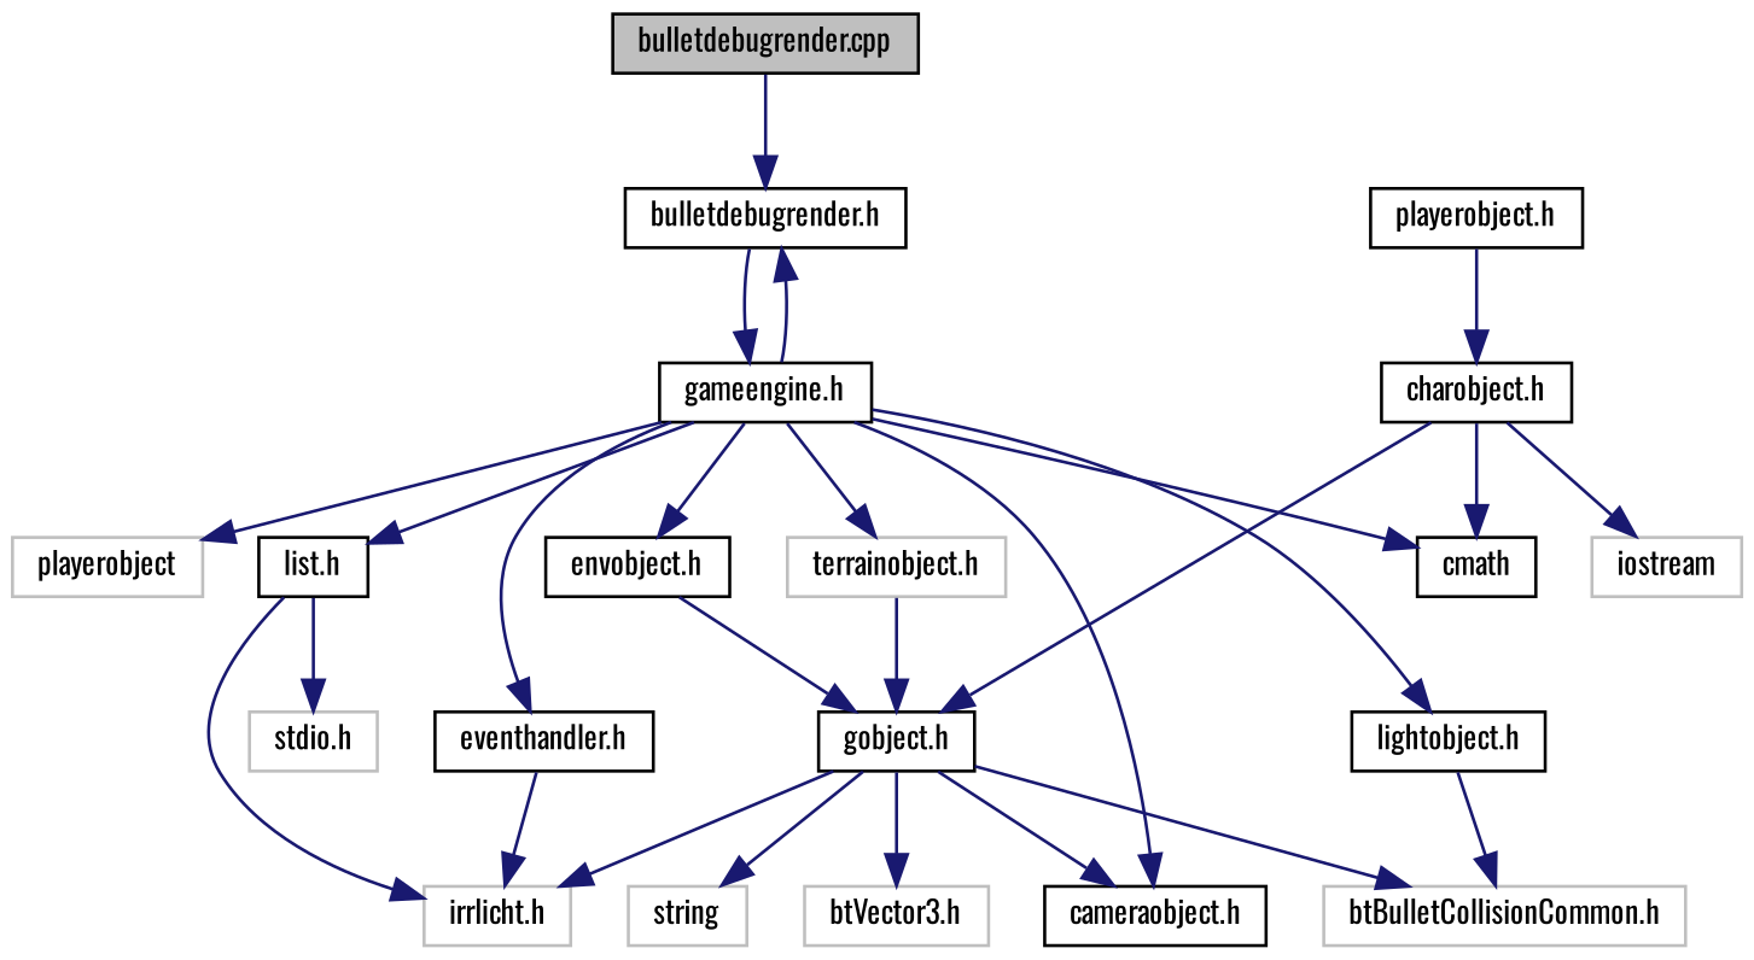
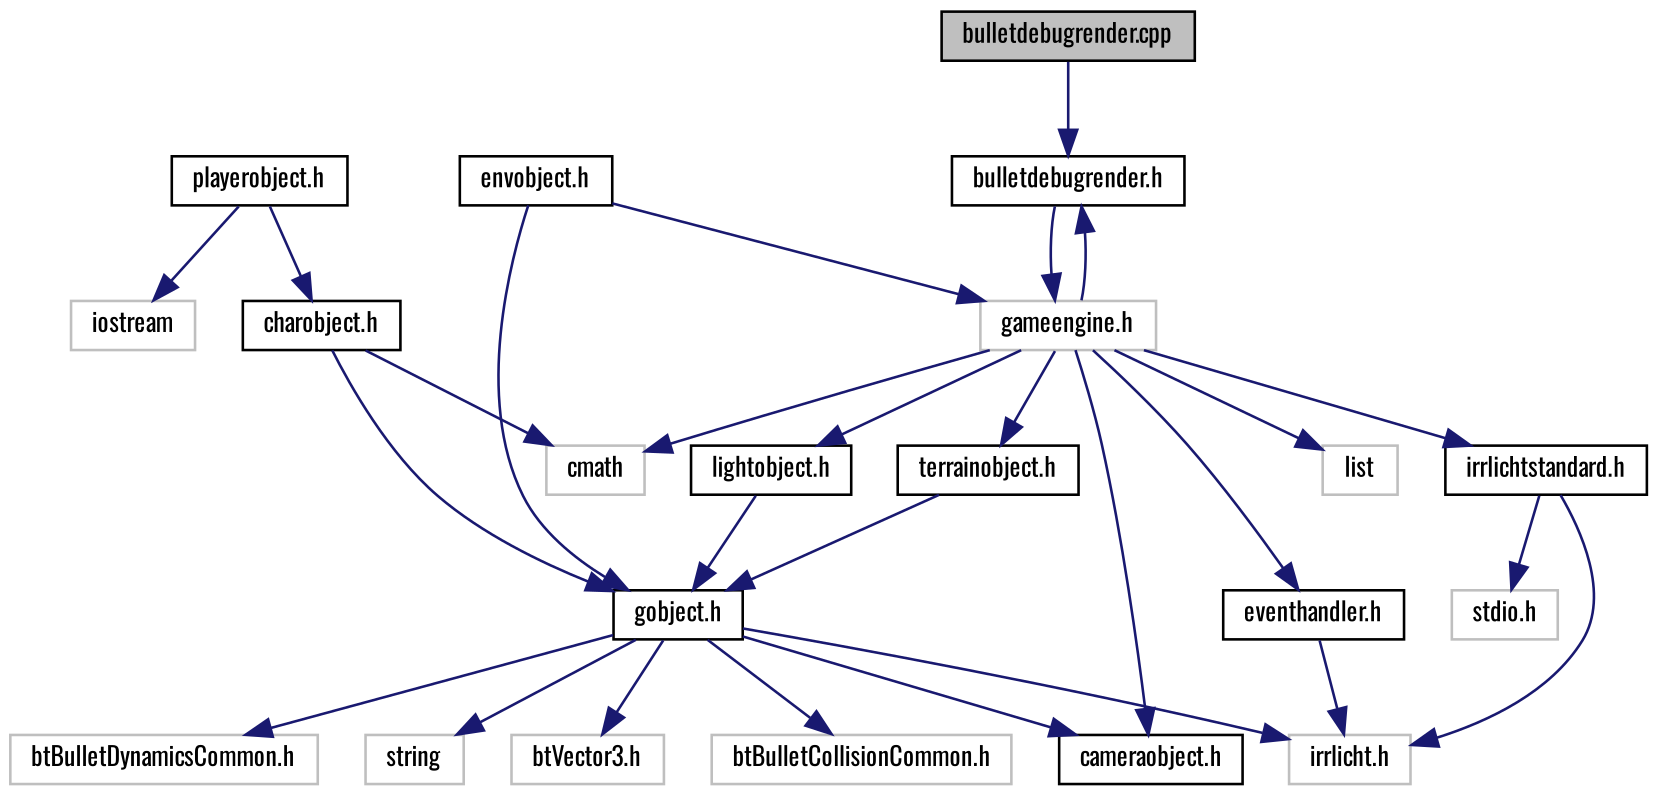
  digraph {
    fontname=Oswald
    node [color=black fillcolor=white fontname=Oswald fontsize=10 shape=record style=filled]
    edge [color=midnightblue fontname=Oswald fontsize=10 labelfontname=Helvetica labelfontsize=10 style=solid]
    n1 [fillcolor=grey75 fontcolor=black height=0.2 label="bulletdebugrender.cpp" width=0.4]
    n2 [height=0.2 label="bulletdebugrender.h" width=0.4]
-   n3 [height=0.2 label="gameengine.h" width=0.4]
-   n4 [color=grey75 height=0.2 label=playerobject width=0.4]
-   n5 [height=0.2 label="list.h" width=0.4]
+   n3 [color=grey75 height=0.2 label="gameengine.h" width=0.4]
+   n4 [color=grey75 height=0.2 label=list width=0.4]
+   n5 [height=0.2 label="irrlichtstandard.h" width=0.4]
    n6 [height=0.2 label="cameraobject.h" width=0.4]
    n7 [height=0.2 label="lightobject.h" width=0.4]
    n8 [height=0.2 label="envobject.h" width=0.4]
-   n9 [color=grey75 height=0.2 label="terrainobject.h" width=0.4]
+   n9 [height=0.2 label="terrainobject.h" width=0.4]
    n10 [height=0.2 label="eventhandler.h" width=0.4]
-   n11 [height=0.2 label=cmath width=0.4]
+   n11 [color=grey75 height=0.2 label=cmath width=0.4]
    n12 [color=grey75 height=0.2 label="irrlicht.h" width=0.4]
    n13 [color=grey75 height=0.2 label="stdio.h" width=0.4]
    n14 [height=0.2 label="gobject.h" width=0.4]
    n15 [height=0.2 label="playerobject.h" width=0.4]
    n16 [height=0.2 label="charobject.h" width=0.4]
    n17 [color=grey75 height=0.2 label=string width=0.4]
    n18 [color=grey75 height=0.2 label="btVector3.h" width=0.4]
    n19 [color=grey75 height=0.2 label="btBulletCollisionCommon.h" width=0.4]
+   n20 [color=grey75 height=0.2 label="btBulletDynamicsCommon.h" width=0.4]
    n21 [color=grey75 height=0.2 label=iostream width=0.4]
    n1 -> n2
    n2 -> n3
    n3 -> n2
    n3 -> n4
    n3 -> n5
    n3 -> n6
    n3 -> n7
-   n3 -> n8
+   n8 -> n3
    n3 -> n9
    n3 -> n10
    n3 -> n11
    n5 -> n12
    n5 -> n13
-   n7 -> n19
+   n7 -> n14
    n8 -> n14
    n9 -> n14
    n10 -> n12
    n14 -> n6
    n14 -> n12
    n14 -> n17
    n14 -> n18
    n14 -> n19
+   n14 -> n20
    n15 -> n16
    n16 -> n11
    n16 -> n14
-   n16 -> n21
+   n15 -> n21
  }
